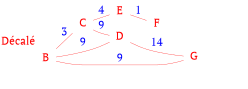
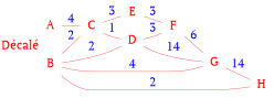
  graph {
    fontname="PT Serif"
    rankdir=LR
    node [fixedsize=true fontcolor=red fontname="PT Serif" fontsize="40pt" shape=none]
    edge [color=red fontcolor=blue fontname="PT Serif" fontsize="40pt"]
    F [height=1 width=1]
    G [height=1 width=1]
+   H [height=1 width=1]
    E [height=1 width=1]
    D [height=1 width=1]
    C [height=1 width=1]
    B [height=1 labelloc=e width=1 xlabel="Décalé"]
-   E -- F [label=1]
+   A [height=1 width=1]
+   F -- G [label=6]
+   G -- H [label=14]
+   E -- F [label=3]
+   D -- F [label=3]
    D -- G [label=14]
-   C -- E [label=4]
-   C -- D [label=9]
-   B -- G [label=9]
-   B -- D [label=9]
-   B -- C [label=3]
+   C -- E [label=3]
+   C -- D [label=1]
+   B -- G [label=4]
+   B -- H [label=2]
+   B -- D [label=2]
+   B -- C [label=2]
+   A -- C [label=4]
  }
